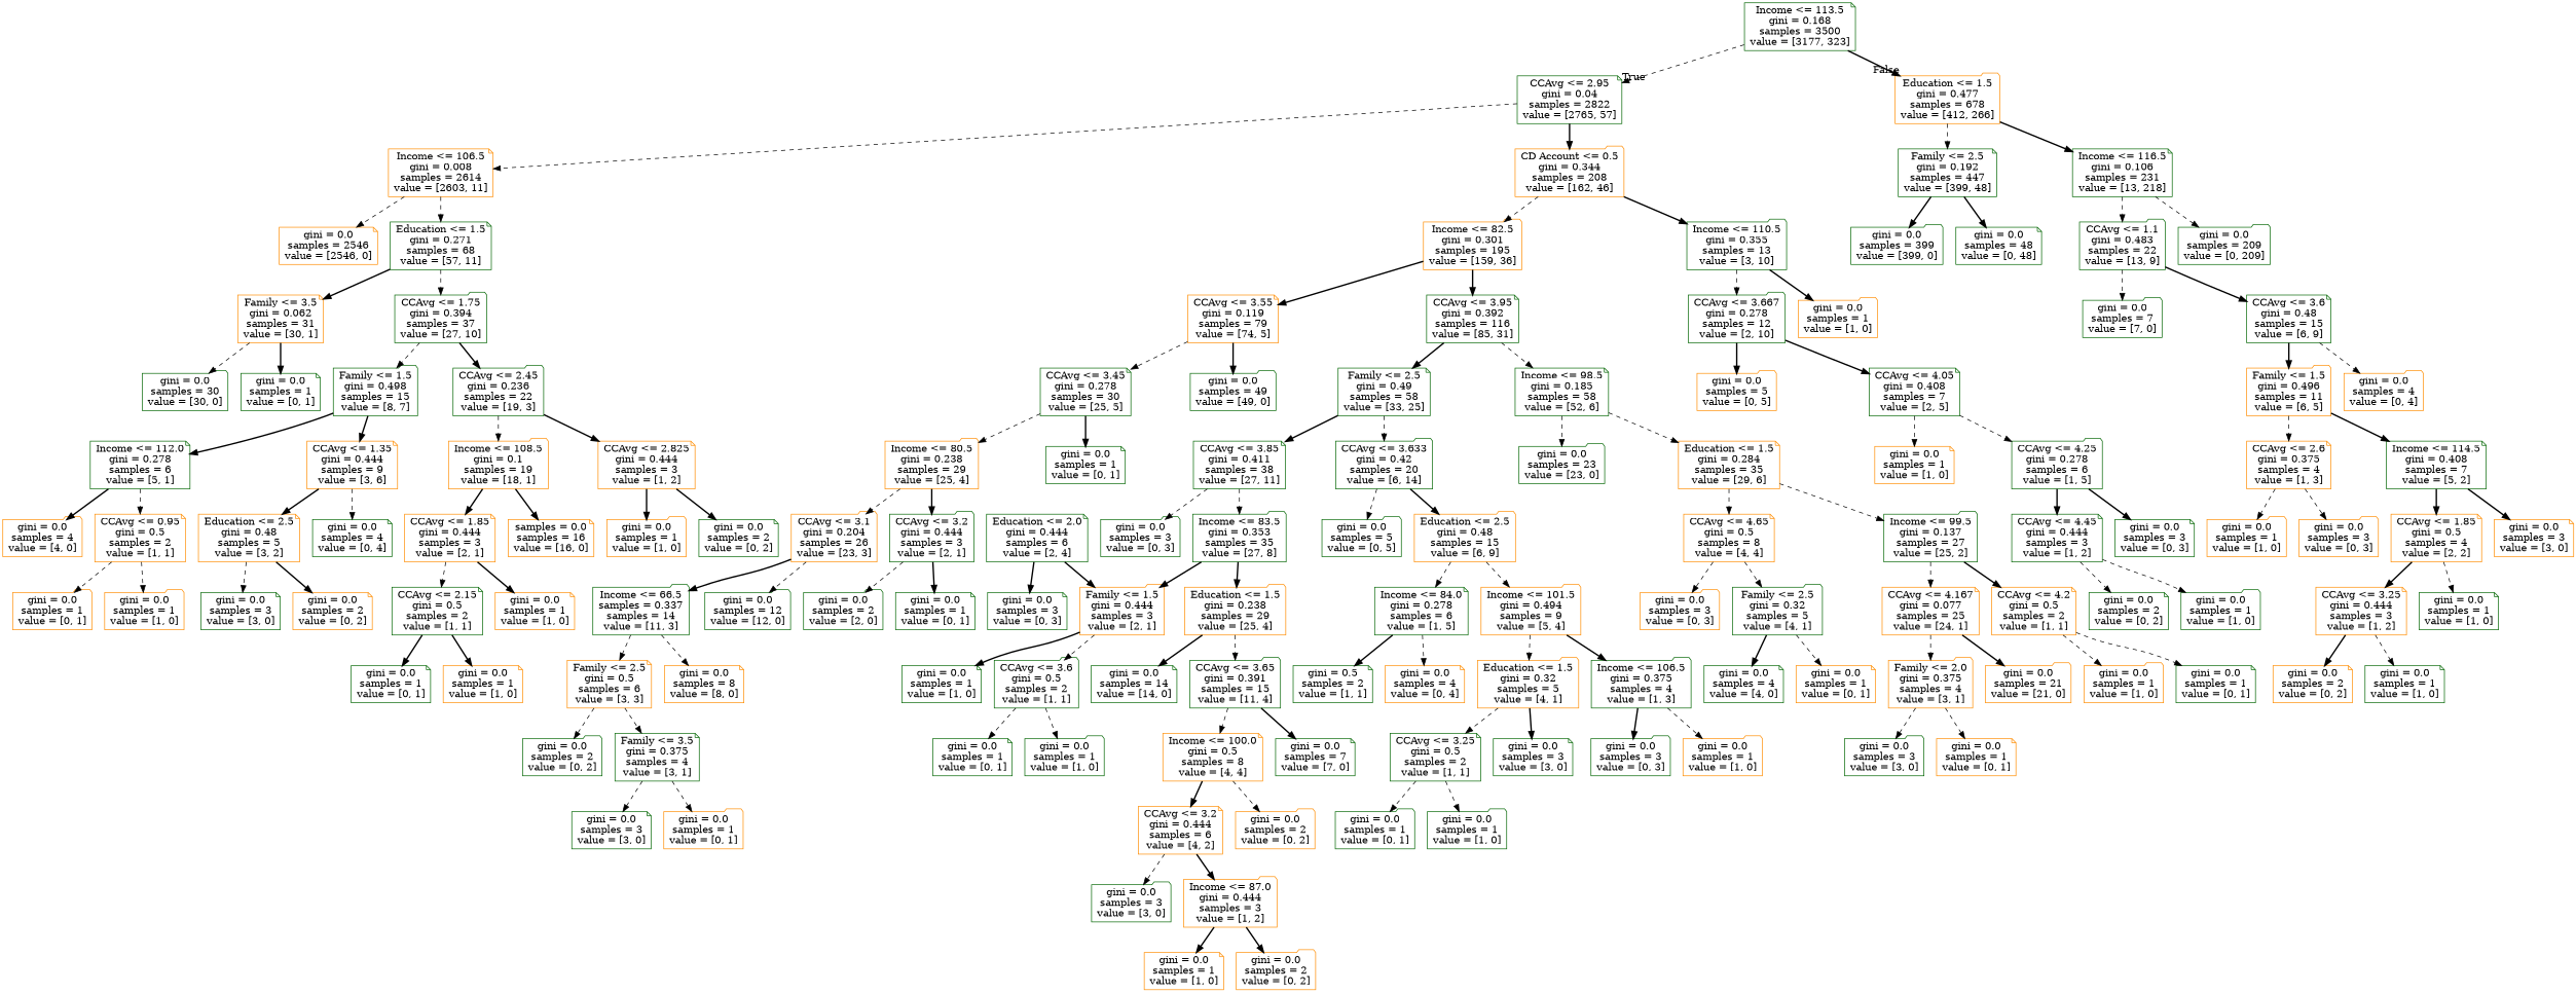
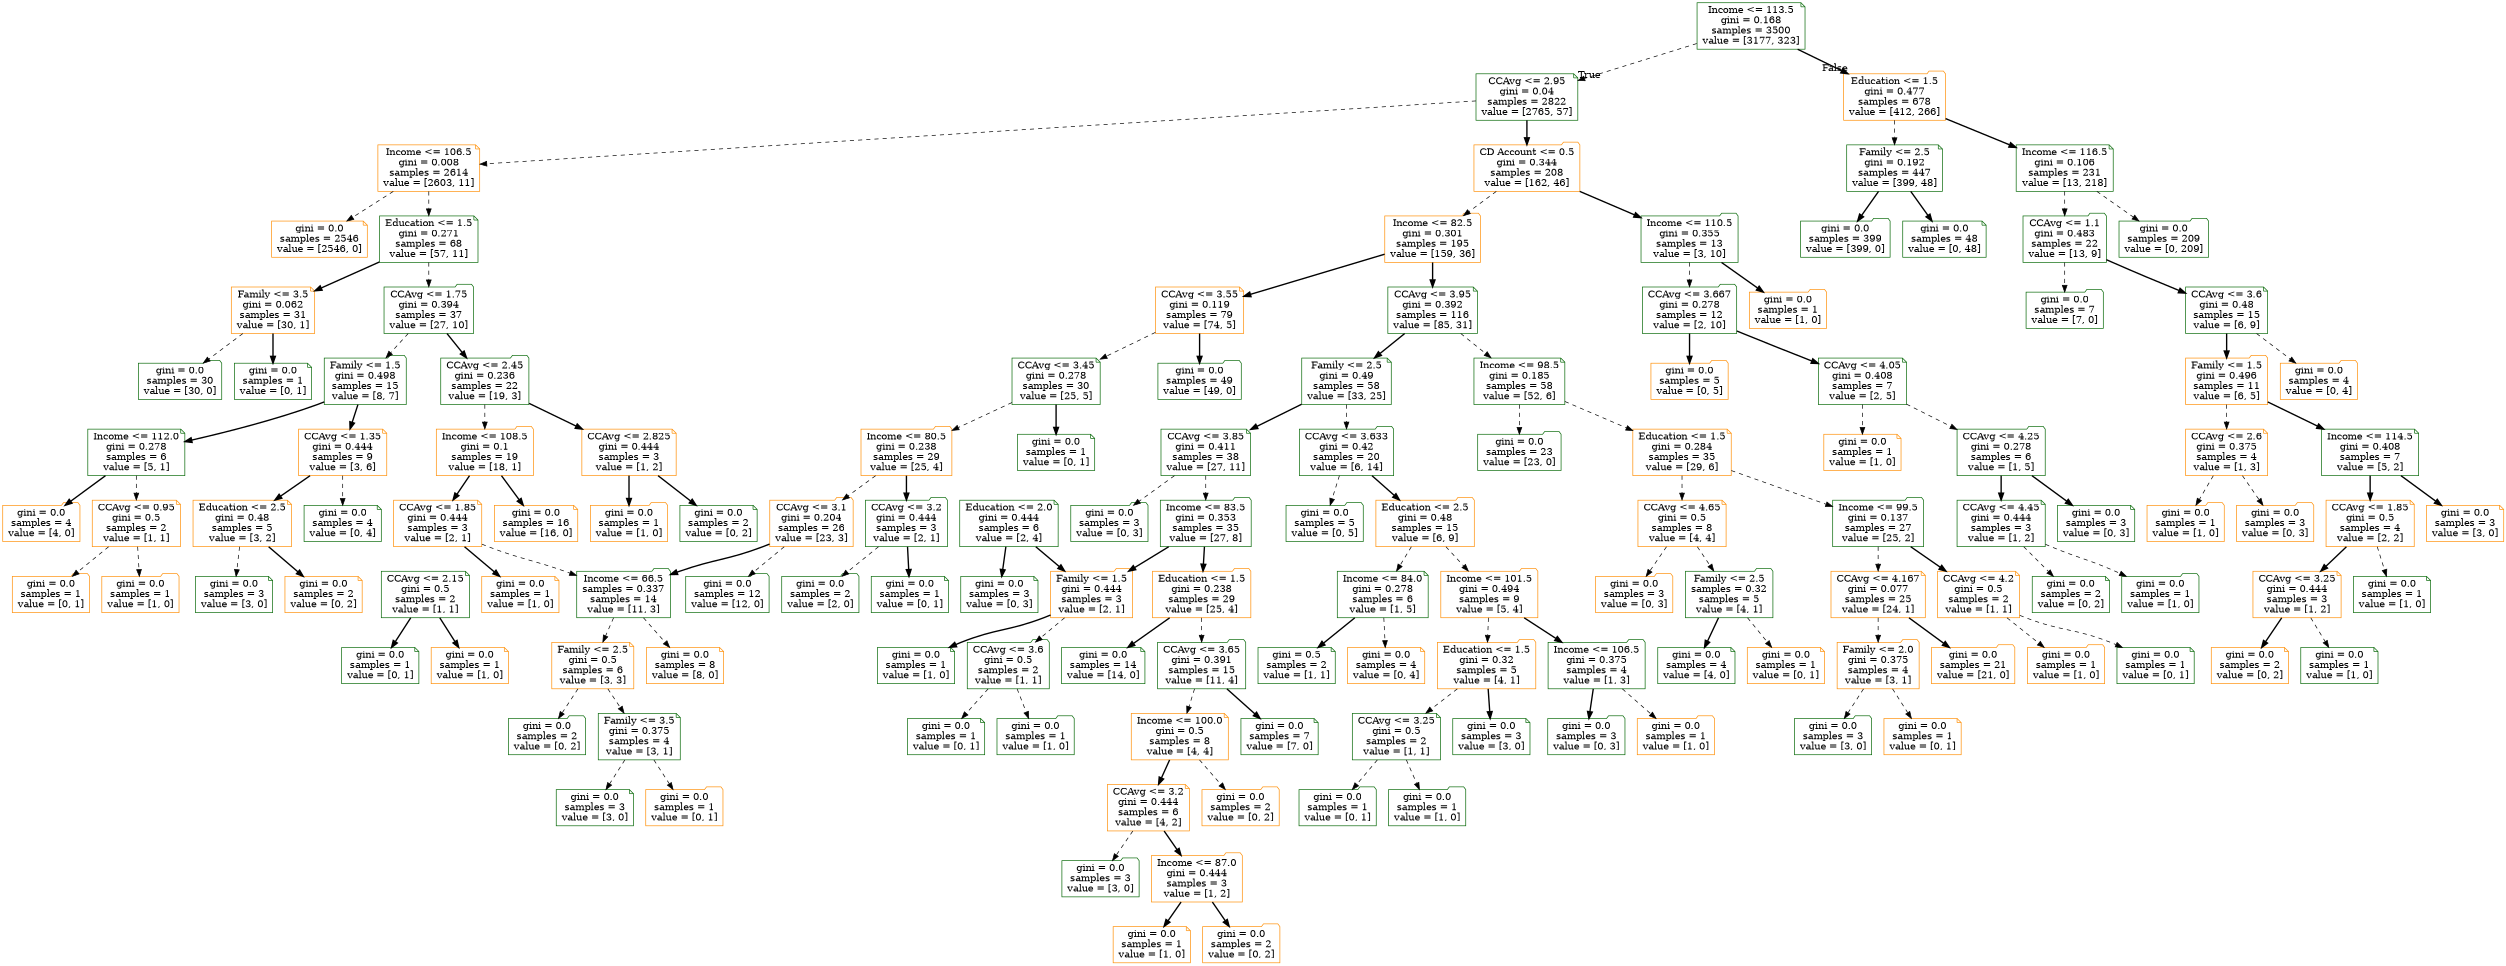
  digraph {
    node [color=darkgreen shape=note]
    edge [style=dashed]
    n1 [label="Income <= 113.5\ngini = 0.168\nsamples = 3500\nvalue = [3177, 323]"]
    n2 [label="CCAvg <= 2.95\ngini = 0.04\nsamples = 2822\nvalue = [2765, 57]"]
    n3 [color=darkorange label="Education <= 1.5\ngini = 0.477\nsamples = 678\nvalue = [412, 266]" shape=folder]
    n4 [color=darkorange label="Income <= 106.5\ngini = 0.008\nsamples = 2614\nvalue = [2603, 11]"]
    n5 [color=darkorange label="CD Account <= 0.5\ngini = 0.344\nsamples = 208\nvalue = [162, 46]" shape=folder]
    n6 [label="Family <= 2.5\ngini = 0.192\nsamples = 447\nvalue = [399, 48]"]
    n7 [label="Income <= 116.5\ngini = 0.106\nsamples = 231\nvalue = [13, 218]"]
    n8 [color=darkorange label="gini = 0.0\nsamples = 2546\nvalue = [2546, 0]"]
    n9 [label="Education <= 1.5\ngini = 0.271\nsamples = 68\nvalue = [57, 11]"]
    n10 [color=darkorange label="Income <= 82.5\ngini = 0.301\nsamples = 195\nvalue = [159, 36]" shape=folder]
    n11 [label="Income <= 110.5\ngini = 0.355\nsamples = 13\nvalue = [3, 10]" shape=folder]
    n12 [color=darkorange label="Family <= 3.5\ngini = 0.062\nsamples = 31\nvalue = [30, 1]"]
    n13 [label="CCAvg <= 1.75\ngini = 0.394\nsamples = 37\nvalue = [27, 10]" shape=folder]
    n14 [label="gini = 0.0\nsamples = 30\nvalue = [30, 0]" shape=folder]
    n15 [label="gini = 0.0\nsamples = 1\nvalue = [0, 1]"]
    n16 [label="Family <= 1.5\ngini = 0.498\nsamples = 15\nvalue = [8, 7]" shape=folder]
    n17 [label="CCAvg <= 2.45\ngini = 0.236\nsamples = 22\nvalue = [19, 3]" shape=folder]
    n18 [label="Income <= 112.0\ngini = 0.278\nsamples = 6\nvalue = [5, 1]"]
    n19 [color=darkorange label="CCAvg <= 1.35\ngini = 0.444\nsamples = 9\nvalue = [3, 6]"]
    n20 [color=darkorange label="Income <= 108.5\ngini = 0.1\nsamples = 19\nvalue = [18, 1]" shape=folder]
    n21 [color=darkorange label="CCAvg <= 2.825\ngini = 0.444\nsamples = 3\nvalue = [1, 2]"]
    n22 [color=darkorange label="CCAvg <= 0.95\ngini = 0.5\nsamples = 2\nvalue = [1, 1]"]
    n23 [color=darkorange label="gini = 0.0\nsamples = 4\nvalue = [4, 0]" shape=folder]
    n24 [label="gini = 0.0\nsamples = 4\nvalue = [0, 4]"]
    n25 [color=darkorange label="Education <= 2.5\ngini = 0.48\nsamples = 5\nvalue = [3, 2]"]
    n26 [color=darkorange label="gini = 0.0\nsamples = 1\nvalue = [1, 0]" shape=folder]
    n27 [color=darkorange label="gini = 0.0\nsamples = 1\nvalue = [0, 1]" shape=folder]
    n28 [color=darkorange label="gini = 0.0\nsamples = 2\nvalue = [0, 2]"]
    n29 [label="gini = 0.0\nsamples = 3\nvalue = [3, 0]"]
    n30 [color=darkorange label="CCAvg <= 1.85\ngini = 0.444\nsamples = 3\nvalue = [2, 1]"]
-   n31 [color=darkorange label="samples = 0.0\nsamples = 16\nvalue = [16, 0]"]
+   n31 [color=darkorange label="gini = 0.0\nsamples = 16\nvalue = [16, 0]"]
    n32 [label="gini = 0.0\nsamples = 2\nvalue = [0, 2]"]
    n33 [color=darkorange label="gini = 0.0\nsamples = 1\nvalue = [1, 0]" shape=folder]
    n34 [color=darkorange label="gini = 0.0\nsamples = 1\nvalue = [1, 0]"]
    n35 [label="CCAvg <= 2.15\ngini = 0.5\nsamples = 2\nvalue = [1, 1]"]
    n36 [label="gini = 0.0\nsamples = 1\nvalue = [0, 1]"]
    n37 [color=darkorange label="gini = 0.0\nsamples = 1\nvalue = [1, 0]"]
    n38 [color=darkorange label="CCAvg <= 3.55\ngini = 0.119\nsamples = 79\nvalue = [74, 5]"]
    n39 [label="CCAvg <= 3.95\ngini = 0.392\nsamples = 116\nvalue = [85, 31]"]
    n40 [label="CCAvg <= 3.667\ngini = 0.278\nsamples = 12\nvalue = [2, 10]" shape=folder]
    n41 [color=darkorange label="gini = 0.0\nsamples = 1\nvalue = [1, 0]" shape=folder]
    n42 [label="CCAvg <= 3.45\ngini = 0.278\nsamples = 30\nvalue = [25, 5]"]
    n43 [label="gini = 0.0\nsamples = 49\nvalue = [49, 0]" shape=folder]
    n44 [label="Family <= 2.5\ngini = 0.49\nsamples = 58\nvalue = [33, 25]"]
    n45 [label="Income <= 98.5\ngini = 0.185\nsamples = 58\nvalue = [52, 6]"]
    n46 [color=darkorange label="Income <= 80.5\ngini = 0.238\nsamples = 29\nvalue = [25, 4]" shape=folder]
    n47 [label="gini = 0.0\nsamples = 1\nvalue = [0, 1]"]
    n48 [color=darkorange label="CCAvg <= 3.1\ngini = 0.204\nsamples = 26\nvalue = [23, 3]" shape=folder]
    n49 [label="CCAvg <= 3.2\ngini = 0.444\nsamples = 3\nvalue = [2, 1]" shape=folder]
    n50 [label="Income <= 66.5\nsamples = 0.337\nsamples = 14\nvalue = [11, 3]" shape=folder]
    n51 [label="gini = 0.0\nsamples = 12\nvalue = [12, 0]" shape=folder]
    n52 [label="gini = 0.0\nsamples = 2\nvalue = [2, 0]" shape=folder]
    n53 [label="gini = 0.0\nsamples = 1\nvalue = [0, 1]"]
    n54 [color=darkorange label="Family <= 2.5\ngini = 0.5\nsamples = 6\nvalue = [3, 3]"]
    n55 [color=darkorange label="gini = 0.0\nsamples = 8\nvalue = [8, 0]"]
    n56 [label="gini = 0.0\nsamples = 2\nvalue = [0, 2]" shape=folder]
    n57 [label="Family <= 3.5\ngini = 0.375\nsamples = 4\nvalue = [3, 1]"]
    n58 [label="gini = 0.0\nsamples = 3\nvalue = [3, 0]"]
    n59 [color=darkorange label="gini = 0.0\nsamples = 1\nvalue = [0, 1]" shape=folder]
    n60 [label="CCAvg <= 3.85\ngini = 0.411\nsamples = 38\nvalue = [27, 11]"]
    n61 [label="CCAvg <= 3.633\ngini = 0.42\nsamples = 20\nvalue = [6, 14]" shape=folder]
    n62 [label="gini = 0.0\nsamples = 23\nvalue = [23, 0]" shape=folder]
    n63 [color=darkorange label="Education <= 1.5\ngini = 0.284\nsamples = 35\nvalue = [29, 6]"]
    n64 [label="Income <= 83.5\ngini = 0.353\nsamples = 35\nvalue = [27, 8]" shape=folder]
    n65 [label="gini = 0.0\nsamples = 3\nvalue = [0, 3]" shape=folder]
    n66 [color=darkorange label="Education <= 2.5\ngini = 0.48\nsamples = 15\nvalue = [6, 9]" shape=folder]
    n67 [label="gini = 0.0\nsamples = 5\nvalue = [0, 5]" shape=folder]
    n68 [color=darkorange label="Education <= 1.5\ngini = 0.238\nsamples = 29\nvalue = [25, 4]" shape=folder]
    n69 [color=darkorange label="Family <= 1.5\ngini = 0.444\nsamples = 3\nvalue = [2, 1]" shape=folder]
    n70 [label="Education <= 2.0\ngini = 0.444\nsamples = 6\nvalue = [2, 4]"]
    n71 [label="gini = 0.0\nsamples = 3\nvalue = [0, 3]"]
    n72 [label="gini = 0.0\nsamples = 14\nvalue = [14, 0]"]
    n73 [label="CCAvg <= 3.65\ngini = 0.391\nsamples = 15\nvalue = [11, 4]" shape=folder]
    n74 [label="gini = 0.0\nsamples = 1\nvalue = [1, 0]"]
    n75 [label="CCAvg <= 3.6\ngini = 0.5\nsamples = 2\nvalue = [1, 1]" shape=folder]
    n76 [label="gini = 0.0\nsamples = 1\nvalue = [0, 1]"]
    n77 [label="gini = 0.0\nsamples = 1\nvalue = [1, 0]" shape=folder]
    n78 [color=darkorange label="Income <= 100.0\ngini = 0.5\nsamples = 8\nvalue = [4, 4]"]
    n79 [label="gini = 0.0\nsamples = 7\nvalue = [7, 0]"]
    n80 [color=darkorange label="CCAvg <= 3.2\ngini = 0.444\nsamples = 6\nvalue = [4, 2]"]
    n81 [color=darkorange label="gini = 0.0\nsamples = 2\nvalue = [0, 2]" shape=folder]
    n82 [label="gini = 0.0\nsamples = 3\nvalue = [3, 0]" shape=folder]
    n83 [color=darkorange label="Income <= 87.0\ngini = 0.444\nsamples = 3\nvalue = [1, 2]" shape=folder]
    n84 [color=darkorange label="gini = 0.0\nsamples = 1\nvalue = [1, 0]"]
    n85 [color=darkorange label="gini = 0.0\nsamples = 2\nvalue = [0, 2]" shape=folder]
    n86 [color=darkorange label="Income <= 101.5\ngini = 0.494\nsamples = 9\nvalue = [5, 4]" shape=folder]
    n87 [label="Income <= 84.0\ngini = 0.278\nsamples = 6\nvalue = [1, 5]"]
    n88 [color=darkorange label="Education <= 1.5\ngini = 0.32\nsamples = 5\nvalue = [4, 1]" shape=folder]
    n89 [label="Income <= 106.5\ngini = 0.375\nsamples = 4\nvalue = [1, 3]" shape=folder]
    n90 [label="gini = 0.5\nsamples = 2\nvalue = [1, 1]"]
    n91 [color=darkorange label="gini = 0.0\nsamples = 4\nvalue = [0, 4]"]
    n92 [label="CCAvg <= 3.25\ngini = 0.5\nsamples = 2\nvalue = [1, 1]"]
    n93 [label="gini = 0.0\nsamples = 3\nvalue = [3, 0]"]
    n94 [label="gini = 0.0\nsamples = 3\nvalue = [0, 3]" shape=folder]
    n95 [color=darkorange label="gini = 0.0\nsamples = 1\nvalue = [1, 0]" shape=folder]
    n96 [label="gini = 0.0\nsamples = 1\nvalue = [0, 1]" shape=folder]
    n97 [label="gini = 0.0\nsamples = 1\nvalue = [1, 0]" shape=folder]
    n98 [label="Income <= 99.5\ngini = 0.137\nsamples = 27\nvalue = [25, 2]" shape=folder]
    n99 [color=darkorange label="CCAvg <= 4.65\ngini = 0.5\nsamples = 8\nvalue = [4, 4]"]
    n100 [color=darkorange label="CCAvg <= 4.2\ngini = 0.5\nsamples = 2\nvalue = [1, 1]"]
    n101 [color=darkorange label="CCAvg <= 4.167\ngini = 0.077\nsamples = 25\nvalue = [24, 1]"]
-   n102 [label="Family <= 2.5\ngini = 0.32\nsamples = 5\nvalue = [4, 1]" shape=folder]
+   n102 [label="Family <= 2.5\nsamples = 0.32\nsamples = 5\nvalue = [4, 1]" shape=folder]
    n103 [color=darkorange label="gini = 0.0\nsamples = 3\nvalue = [0, 3]" shape=folder]
    n104 [color=darkorange label="gini = 0.0\nsamples = 1\nvalue = [1, 0]" shape=folder]
    n105 [label="gini = 0.0\nsamples = 1\nvalue = [0, 1]"]
    n106 [color=darkorange label="Family <= 2.0\ngini = 0.375\nsamples = 4\nvalue = [3, 1]" shape=folder]
    n107 [color=darkorange label="gini = 0.0\nsamples = 21\nvalue = [21, 0]" shape=folder]
    n108 [label="gini = 0.0\nsamples = 3\nvalue = [3, 0]" shape=folder]
    n109 [color=darkorange label="gini = 0.0\nsamples = 1\nvalue = [0, 1]"]
    n110 [label="gini = 0.0\nsamples = 4\nvalue = [4, 0]"]
    n111 [color=darkorange label="gini = 0.0\nsamples = 1\nvalue = [0, 1]"]
    n112 [color=darkorange label="gini = 0.0\nsamples = 5\nvalue = [0, 5]" shape=folder]
    n113 [label="CCAvg <= 4.05\ngini = 0.408\nsamples = 7\nvalue = [2, 5]"]
    n114 [color=darkorange label="gini = 0.0\nsamples = 1\nvalue = [1, 0]"]
    n115 [label="CCAvg <= 4.25\ngini = 0.278\nsamples = 6\nvalue = [1, 5]" shape=folder]
    n116 [label="gini = 0.0\nsamples = 3\nvalue = [0, 3]"]
    n117 [label="CCAvg <= 4.45\ngini = 0.444\nsamples = 3\nvalue = [1, 2]"]
    n118 [label="gini = 0.0\nsamples = 1\nvalue = [1, 0]" shape=folder]
    n119 [label="gini = 0.0\nsamples = 2\nvalue = [0, 2]"]
    n120 [label="gini = 0.0\nsamples = 399\nvalue = [399, 0]" shape=folder]
    n121 [label="gini = 0.0\nsamples = 48\nvalue = [0, 48]"]
    n122 [label="CCAvg <= 1.1\ngini = 0.483\nsamples = 22\nvalue = [13, 9]" shape=folder]
    n123 [label="gini = 0.0\nsamples = 209\nvalue = [0, 209]" shape=folder]
    n124 [label="gini = 0.0\nsamples = 7\nvalue = [7, 0]" shape=folder]
    n125 [label="CCAvg <= 3.6\ngini = 0.48\nsamples = 15\nvalue = [6, 9]"]
    n126 [color=darkorange label="Family <= 1.5\ngini = 0.496\nsamples = 11\nvalue = [6, 5]" shape=folder]
    n127 [color=darkorange label="gini = 0.0\nsamples = 4\nvalue = [0, 4]" shape=folder]
    n128 [color=darkorange label="CCAvg <= 2.6\ngini = 0.375\nsamples = 4\nvalue = [1, 3]"]
    n129 [label="Income <= 114.5\ngini = 0.408\nsamples = 7\nvalue = [5, 2]"]
    n130 [color=darkorange label="gini = 0.0\nsamples = 3\nvalue = [0, 3]" shape=folder]
    n131 [color=darkorange label="gini = 0.0\nsamples = 1\nvalue = [1, 0]" shape=folder]
    n132 [color=darkorange label="gini = 0.0\nsamples = 3\nvalue = [3, 0]"]
    n133 [color=darkorange label="CCAvg <= 1.85\ngini = 0.5\nsamples = 4\nvalue = [2, 2]"]
    n134 [label="gini = 0.0\nsamples = 1\nvalue = [1, 0]"]
    n135 [color=darkorange label="CCAvg <= 3.25\ngini = 0.444\nsamples = 3\nvalue = [1, 2]"]
    n136 [color=darkorange label="gini = 0.0\nsamples = 2\nvalue = [0, 2]"]
    n137 [label="gini = 0.0\nsamples = 1\nvalue = [1, 0]"]
    n1 -> n2 [headlabel=True labelangle=45 labeldistance=2.5]
    n1 -> n3 [headlabel=False labelangle=-45 labeldistance=2.5 style=bold]
    n2 -> n4
    n2 -> n5 [style=bold]
    n3 -> n6
    n3 -> n7 [style=bold]
    n4 -> n8
    n4 -> n9
    n5 -> n10
    n5 -> n11 [style=bold]
    n6 -> n120 [style=bold]
    n6 -> n121 [style=bold]
    n7 -> n122
    n7 -> n123
    n9 -> n12 [style=bold]
    n9 -> n13
    n10 -> n38 [style=bold]
    n10 -> n39 [style=bold]
    n11 -> n40
    n11 -> n41 [style=bold]
    n12 -> n14
    n12 -> n15 [style=bold]
    n13 -> n16
    n13 -> n17 [style=bold]
    n16 -> n18 [style=bold]
    n16 -> n19 [style=bold]
    n17 -> n20
    n17 -> n21 [style=bold]
    n18 -> n22
    n18 -> n23 [style=bold]
    n19 -> n24
    n19 -> n25 [style=bold]
    n20 -> n30 [style=bold]
    n20 -> n31 [style=bold]
    n21 -> n32 [style=bold]
    n21 -> n33 [style=bold]
    n22 -> n26
    n22 -> n27
    n25 -> n28 [style=bold]
    n25 -> n29
    n30 -> n34 [style=bold]
-   n30 -> n35
+   n30 -> n50
    n35 -> n36 [style=bold]
    n35 -> n37 [style=bold]
    n38 -> n42
    n38 -> n43 [style=bold]
    n39 -> n44 [style=bold]
    n39 -> n45
    n40 -> n112 [style=bold]
    n40 -> n113 [style=bold]
    n42 -> n46
    n42 -> n47 [style=bold]
    n44 -> n60 [style=bold]
    n44 -> n61
    n45 -> n62
    n45 -> n63
    n46 -> n48
    n46 -> n49 [style=bold]
    n48 -> n50 [style=bold]
    n48 -> n51
    n49 -> n52
    n49 -> n53 [style=bold]
    n50 -> n54
    n50 -> n55
    n54 -> n56
    n54 -> n57
    n57 -> n58
    n57 -> n59
    n60 -> n64
    n60 -> n65
    n61 -> n66 [style=bold]
    n61 -> n67
    n63 -> n98
    n63 -> n99
    n64 -> n68 [style=bold]
    n64 -> n69 [style=bold]
    n66 -> n86
    n66 -> n87
    n68 -> n72 [style=bold]
    n68 -> n73
    n69 -> n74 [style=bold]
    n69 -> n75
    n70 -> n69 [style=bold]
    n70 -> n71 [style=bold]
    n73 -> n78
    n73 -> n79 [style=bold]
    n75 -> n76
    n75 -> n77
    n78 -> n80 [style=bold]
    n78 -> n81
    n80 -> n82
    n80 -> n83 [style=bold]
    n83 -> n84 [style=bold]
    n83 -> n85 [style=bold]
    n86 -> n88
    n86 -> n89 [style=bold]
    n87 -> n90 [style=bold]
    n87 -> n91
    n88 -> n92
    n88 -> n93 [style=bold]
    n89 -> n94 [style=bold]
    n89 -> n95
    n92 -> n96
    n92 -> n97
    n98 -> n100 [style=bold]
    n98 -> n101
    n99 -> n102
    n99 -> n103
    n100 -> n104
    n100 -> n105
    n101 -> n106
    n101 -> n107 [style=bold]
    n102 -> n110 [style=bold]
    n102 -> n111
    n106 -> n108
    n106 -> n109
    n113 -> n114
    n113 -> n115
    n115 -> n116 [style=bold]
    n115 -> n117 [style=bold]
    n117 -> n118
    n117 -> n119
    n122 -> n124
    n122 -> n125 [style=bold]
    n125 -> n126 [style=bold]
    n125 -> n127
    n126 -> n128
    n126 -> n129 [style=bold]
    n128 -> n130
    n128 -> n131
    n129 -> n132 [style=bold]
    n129 -> n133 [style=bold]
    n133 -> n134
    n133 -> n135 [style=bold]
    n135 -> n136 [style=bold]
    n135 -> n137
  }
